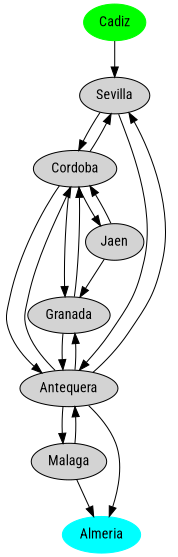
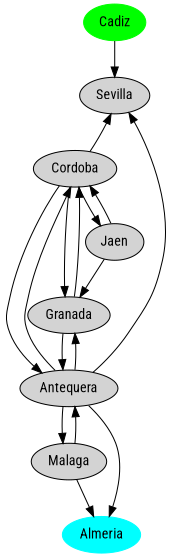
  strict digraph {
    fontname="Roboto Condensed"
    node [fontname="Roboto Condensed" style=filled]
    edge [fontname="Roboto Condensed"]
    n1 [label=Sevilla]
    n2 [label=Cordoba]
    n3 [label=Antequera]
    n4 [label=Granada]
    n5 [label=Jaen]
    n6 [label=Malaga]
    n7 [color=cyan label=Almeria]
    n8 [color=green label=Cadiz]
-   n1 -> n2
-   n1 -> n3
    n2 -> n1
    n2 -> n3
    n2 -> n4
    n2 -> n5
    n3 -> n1
    n3 -> n2
    n3 -> n4
    n3 -> n6
    n3 -> n7
    n4 -> n2
    n4 -> n3
    n5 -> n2
    n5 -> n4
    n6 -> n3
    n6 -> n7
    n8 -> n1
  }
